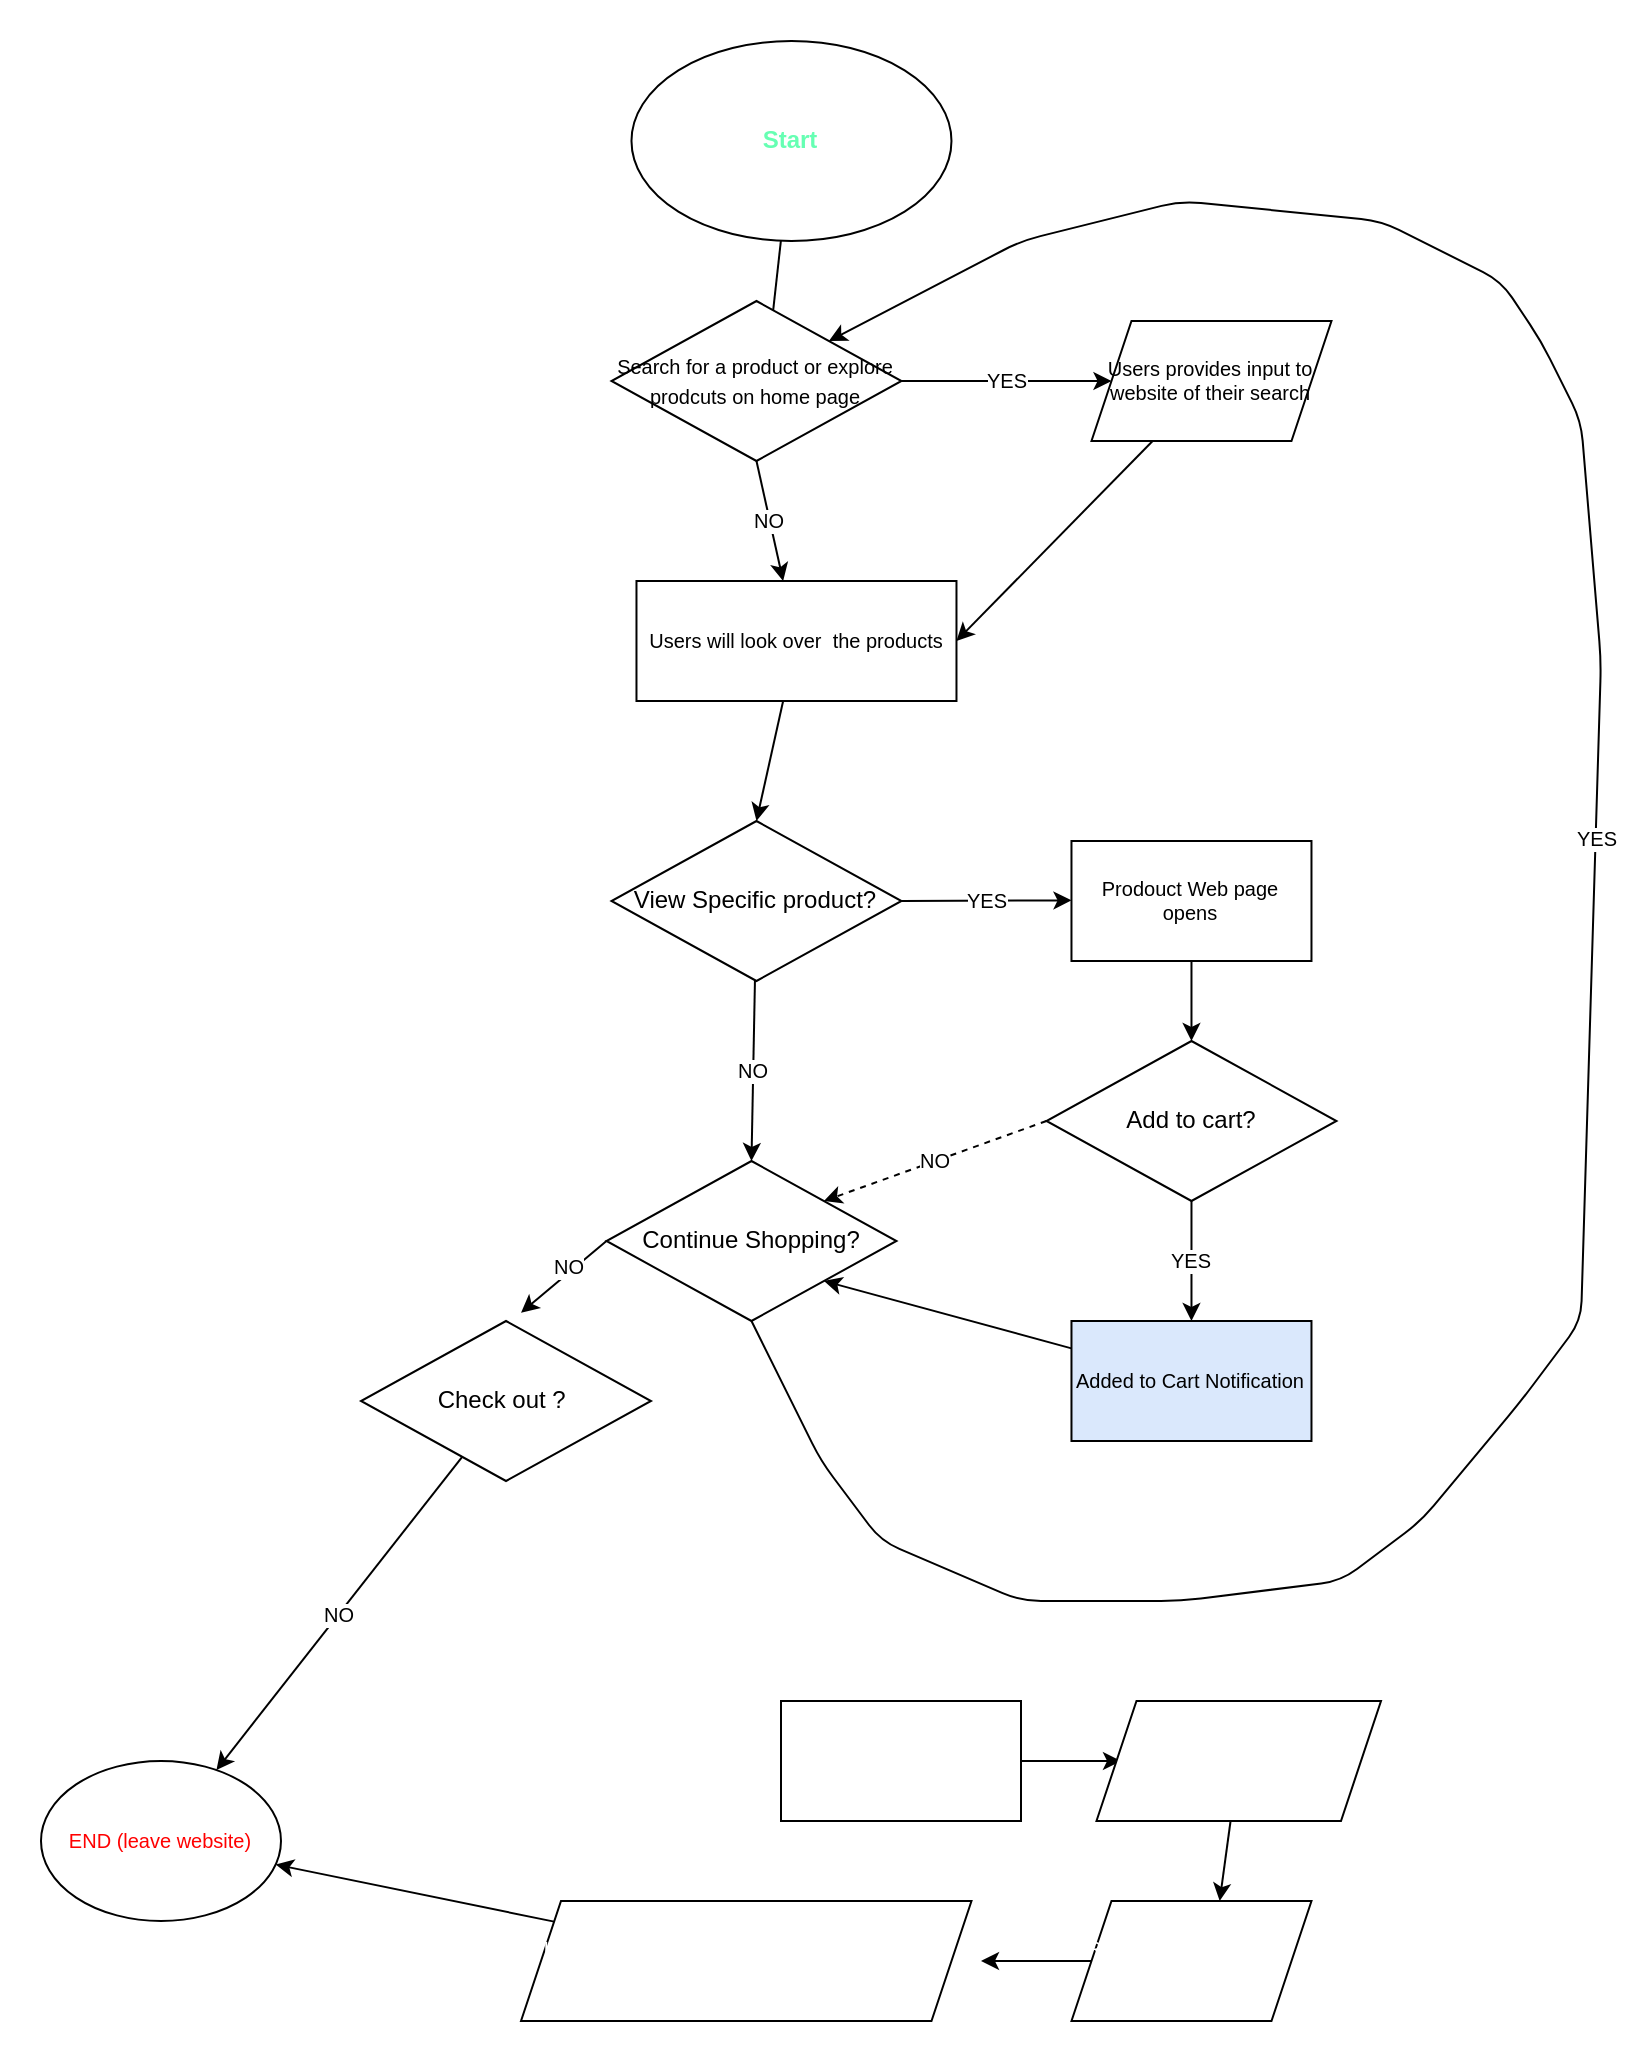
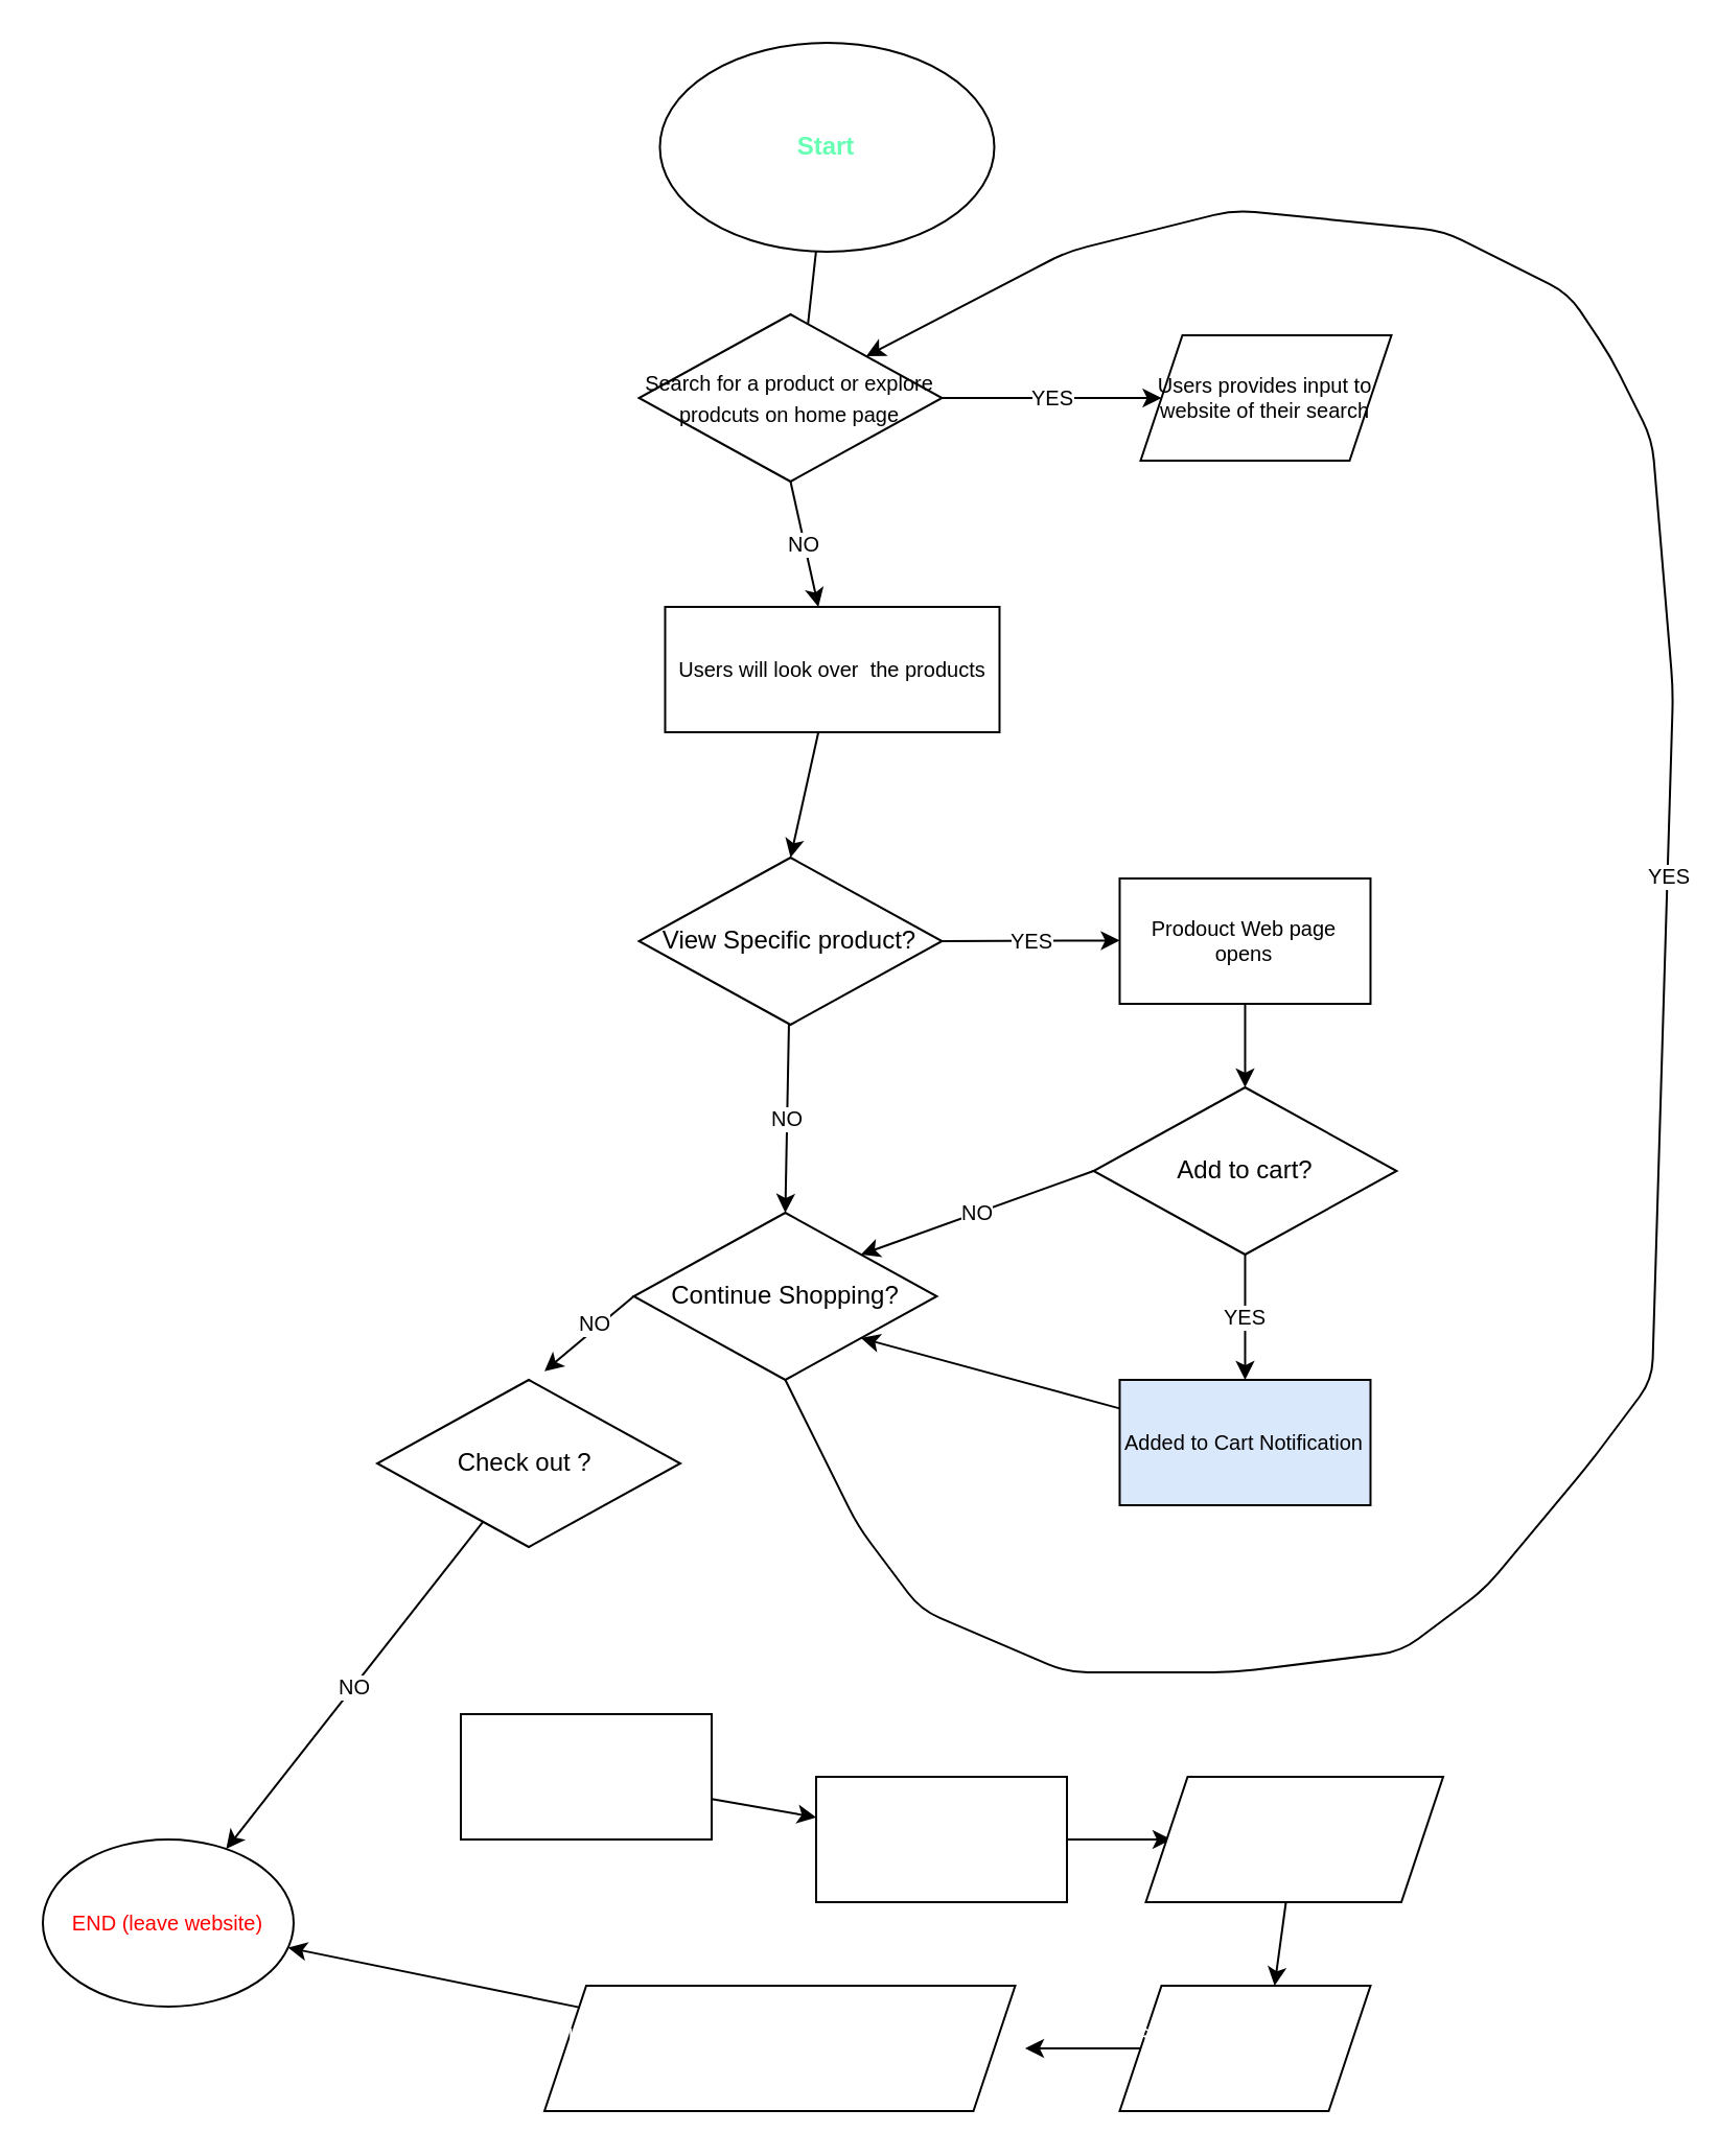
  <mxCell id="0" />
  <mxCell id="1" parent="0" />
  <mxCell id="2" style="edgeStyle=none;html=1;entryX=0.5;entryY=1;entryDx=0;entryDy=0;" edge="1" parent="1" source="3" target="6"><mxGeometry relative="1" as="geometry" /></mxCell>
  <mxCell id="3" value="&lt;font color=&quot;#66ffb3&quot;&gt;Start&lt;/font&gt;" style="ellipse;whiteSpace=wrap;html=1;fontStyle=1" vertex="1" parent="1"><mxGeometry x="315.24" y="20" width="160" height="100" as="geometry" /></mxCell>
  <mxCell id="4" value="YES" style="edgeStyle=none;html=1;entryX=0;entryY=0.5;entryDx=0;entryDy=0;fontSize=10;" edge="1" parent="1" source="6" target="8"><mxGeometry relative="1" as="geometry" /></mxCell>
  <mxCell id="5" value="NO" style="edgeStyle=none;html=1;exitX=0.5;exitY=1;exitDx=0;exitDy=0;fontSize=10;" edge="1" parent="1" source="6" target="10"><mxGeometry relative="1" as="geometry" /></mxCell>
  <mxCell id="6" value="&lt;font style=&quot;font-size: 10px;&quot;&gt;Search for a product or explore prodcuts on home page&lt;/font&gt;" style="rhombus;whiteSpace=wrap;html=1;rotation=0;" vertex="1" parent="1"><mxGeometry x="305.24" y="150" width="145" height="80" as="geometry" /></mxCell>
- <mxCell id="7" style="edgeStyle=none;html=1;entryX=1;entryY=0.5;entryDx=0;entryDy=0;fontSize=10;" edge="1" parent="1" source="8" target="10"><mxGeometry relative="1" as="geometry" /></mxCell>
  <mxCell id="8" value="Users provides input to website of their search" style="shape=parallelogram;perimeter=parallelogramPerimeter;whiteSpace=wrap;html=1;fixedSize=1;fontSize=10;" vertex="1" parent="1"><mxGeometry x="545.24" y="160" width="120" height="60" as="geometry" /></mxCell>
  <mxCell id="9" style="edgeStyle=none;html=1;entryX=0.5;entryY=0;entryDx=0;entryDy=0;fontSize=10;" edge="1" parent="1" source="10" target="13"><mxGeometry relative="1" as="geometry" /></mxCell>
  <mxCell id="10" value="Users will look over&amp;nbsp; the products" style="rounded=0;whiteSpace=wrap;html=1;fontSize=10;" vertex="1" parent="1"><mxGeometry x="317.74" y="290" width="160" height="60" as="geometry" /></mxCell>
  <mxCell id="11" value="YES" style="edgeStyle=none;html=1;exitX=1;exitY=0.5;exitDx=0;exitDy=0;fontSize=10;" edge="1" parent="1" source="13"><mxGeometry relative="1" as="geometry"><mxPoint x="535.24" y="449.667" as="targetPoint" /></mxGeometry></mxCell>
  <mxCell id="12" value="NO&lt;br&gt;" style="edgeStyle=none;html=1;entryX=0.5;entryY=0;entryDx=0;entryDy=0;fontSize=10;" edge="1" parent="1" source="13"><mxGeometry relative="1" as="geometry"><mxPoint x="375.24" y="580" as="targetPoint" /></mxGeometry></mxCell>
  <mxCell id="13" value="View Specific product?" style="rhombus;whiteSpace=wrap;html=1;rotation=0;" vertex="1" parent="1"><mxGeometry x="305.24" y="410" width="145" height="80" as="geometry" /></mxCell>
  <mxCell id="14" value="YES" style="edgeStyle=none;html=1;entryX=0.5;entryY=0;entryDx=0;entryDy=0;fontSize=10;" edge="1" parent="1" source="16" target="23"><mxGeometry relative="1" as="geometry" /></mxCell>
- <mxCell id="15" value="NO" style="edgeStyle=none;html=1;exitX=0;exitY=0.5;exitDx=0;exitDy=0;entryX=1;entryY=0;entryDx=0;entryDy=0;fontSize=10;dashed=1;" edge="1" parent="1" source="16" target="21"><mxGeometry relative="1" as="geometry" /></mxCell>
+ <mxCell id="15" value="NO" style="edgeStyle=none;html=1;exitX=0;exitY=0.5;exitDx=0;exitDy=0;entryX=1;entryY=0;entryDx=0;entryDy=0;fontSize=10;" edge="1" parent="1" source="16" target="21"><mxGeometry relative="1" as="geometry" /></mxCell>
  <mxCell id="16" value="Add to cart?" style="rhombus;whiteSpace=wrap;html=1;rotation=0;" vertex="1" parent="1"><mxGeometry x="522.74" y="520" width="145" height="80" as="geometry" /></mxCell>
  <mxCell id="17" style="edgeStyle=none;html=1;fontSize=10;" edge="1" parent="1" source="18" target="16"><mxGeometry relative="1" as="geometry" /></mxCell>
  <mxCell id="18" value="Prodouct Web page opens" style="rounded=0;whiteSpace=wrap;html=1;fontSize=10;" vertex="1" parent="1"><mxGeometry x="535.24" y="420" width="120" height="60" as="geometry" /></mxCell>
  <mxCell id="19" style="edgeStyle=none;html=1;exitX=0;exitY=0.5;exitDx=0;exitDy=0;fontSize=10;" edge="1" parent="1" source="21"><mxGeometry relative="1" as="geometry"><mxPoint x="259.999" y="655.867" as="targetPoint" /></mxGeometry></mxCell>
  <mxCell id="20" value="NO" style="edgeLabel;html=1;align=center;verticalAlign=middle;resizable=0;points=[];fontSize=10;" vertex="1" connectable="0" parent="19"><mxGeometry x="-0.167" y="-3" relative="1" as="geometry"><mxPoint as="offset" /></mxGeometry></mxCell>
  <mxCell id="21" value="Continue Shopping?" style="rhombus;whiteSpace=wrap;html=1;rotation=0;" vertex="1" parent="1"><mxGeometry x="302.74" y="580" width="145" height="80" as="geometry" /></mxCell>
  <mxCell id="22" style="edgeStyle=none;html=1;entryX=1;entryY=1;entryDx=0;entryDy=0;fontSize=10;" edge="1" parent="1" source="23" target="21"><mxGeometry relative="1" as="geometry" /></mxCell>
  <mxCell id="23" value="Added to Cart Notification" style="rounded=0;whiteSpace=wrap;html=1;fontSize=10;fillColor=#dae8fc;" vertex="1" parent="1"><mxGeometry x="535.24" y="660" width="120" height="60" as="geometry" /></mxCell>
  <mxCell id="24" value="NO" style="edgeStyle=none;html=1;fontSize=10;" edge="1" parent="1" source="25" target="28"><mxGeometry relative="1" as="geometry"><mxPoint x="140" y="780" as="targetPoint" /></mxGeometry></mxCell>
  <mxCell id="25" value="Check out ?&amp;nbsp;" style="rhombus;whiteSpace=wrap;html=1;rotation=0;" vertex="1" parent="1"><mxGeometry x="180" y="660" width="145" height="80" as="geometry" /></mxCell>
  <mxCell id="26" value="" style="edgeStyle=none;html=1;entryX=1;entryY=0;entryDx=0;entryDy=0;fontSize=10;exitX=0.5;exitY=1;exitDx=0;exitDy=0;" edge="1" parent="1" source="21" target="6"><mxGeometry x="-0.053" y="-50" relative="1" as="geometry"><mxPoint x="321.266" y="828.842" as="sourcePoint" /><Array as="points"><mxPoint x="410" y="730" /><mxPoint x="440" y="770" /><mxPoint x="510" y="800" /><mxPoint x="590" y="800" /><mxPoint x="670" y="790" /><mxPoint x="710" y="760" /><mxPoint x="760" y="700" /><mxPoint x="790" y="660" /><mxPoint x="800" y="330" /><mxPoint x="790" y="210" /><mxPoint x="770" y="170" /><mxPoint x="750" y="140" /><mxPoint x="690" y="110" /><mxPoint x="590" y="100" /><mxPoint x="510" y="120" /></Array><mxPoint as="offset" /></mxGeometry></mxCell>
  <mxCell id="27" value="YES" style="edgeLabel;html=1;align=center;verticalAlign=middle;resizable=0;points=[];fontSize=10;" vertex="1" connectable="0" parent="26"><mxGeometry x="0.097" relative="1" as="geometry"><mxPoint y="1" as="offset" /></mxGeometry></mxCell>
  <mxCell id="28" value="&lt;font color=&quot;#ff0000&quot;&gt;END (leave website)&lt;/font&gt;" style="ellipse;whiteSpace=wrap;html=1;fontSize=10;" vertex="1" parent="1"><mxGeometry x="20" y="880" width="120" height="80" as="geometry" /></mxCell>
+ <mxCell id="29" style="edgeStyle=none;html=1;fontSize=10;fontColor=#FFFFFF;" edge="1" parent="1" source="30" target="32"><mxGeometry relative="1" as="geometry"><mxPoint x="470" y="850" as="targetPoint" /></mxGeometry></mxCell>
+ <mxCell id="30" value="View Cart screen pop ups" style="rounded=0;whiteSpace=wrap;html=1;fontSize=10;fontColor=#FFFFFF;" vertex="1" parent="1"><mxGeometry x="220" y="820" width="120" height="60" as="geometry" /></mxCell>
  <mxCell id="31" style="edgeStyle=none;html=1;exitX=1;exitY=0.5;exitDx=0;exitDy=0;fontSize=10;fontColor=#FFFFFF;" edge="1" parent="1" source="32"><mxGeometry relative="1" as="geometry"><mxPoint x="560" y="880" as="targetPoint" /></mxGeometry></mxCell>
  <mxCell id="32" value="View Payment screen" style="rounded=0;whiteSpace=wrap;html=1;fontSize=10;fontColor=#FFFFFF;" vertex="1" parent="1"><mxGeometry x="390" y="850" width="120" height="60" as="geometry" /></mxCell>
  <mxCell id="33" style="edgeStyle=none;html=1;fontSize=10;fontColor=#FFFFFF;" edge="1" parent="1" source="34"><mxGeometry relative="1" as="geometry"><mxPoint x="609.329" y="950" as="targetPoint" /></mxGeometry></mxCell>
  <mxCell id="34" value="Users inputs payment info" style="shape=parallelogram;perimeter=parallelogramPerimeter;whiteSpace=wrap;html=1;fixedSize=1;fontSize=10;fontColor=#FFFFFF;" vertex="1" parent="1"><mxGeometry x="547.74" y="850" width="142.26" height="60" as="geometry" /></mxCell>
  <mxCell id="35" style="edgeStyle=none;html=1;exitX=0;exitY=0.5;exitDx=0;exitDy=0;entryX=1;entryY=0.5;entryDx=0;entryDy=0;fontSize=10;fontColor=#FFFFFF;" edge="1" parent="1" source="36"><mxGeometry relative="1" as="geometry"><mxPoint x="490" y="980" as="targetPoint" /></mxGeometry></mxCell>
  <mxCell id="36" value="Recieve paymetnt from user" style="shape=parallelogram;perimeter=parallelogramPerimeter;whiteSpace=wrap;html=1;fixedSize=1;fontSize=10;fontColor=#FFFFFF;" vertex="1" parent="1"><mxGeometry x="535.24" y="950" width="120" height="60" as="geometry" /></mxCell>
  <mxCell id="37" style="edgeStyle=none;html=1;fontSize=10;fontColor=#FFFFFF;" edge="1" parent="1" source="38" target="28"><mxGeometry relative="1" as="geometry" /></mxCell>
  <mxCell id="38" value="Users recieves an email confirming order and Order Confirmation pop up" style="shape=parallelogram;perimeter=parallelogramPerimeter;whiteSpace=wrap;html=1;fixedSize=1;fontSize=10;fontColor=#FFFFFF;" vertex="1" parent="1"><mxGeometry x="260" y="950" width="225.24" height="60" as="geometry" /></mxCell>
